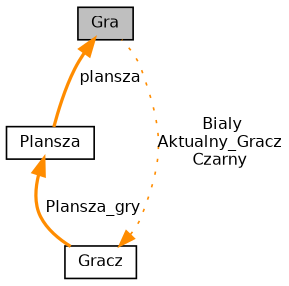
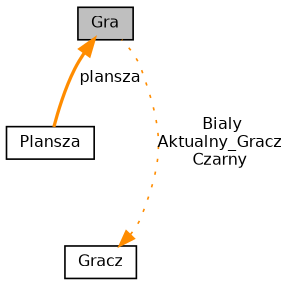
  digraph {
    node [color=black fillcolor=white fontname=Helvetica fontsize=10 shape=record style=filled]
    edge [color=darkorange dir=back fontname=Helvetica fontsize=10 labelfontname=Helvetica labelfontsize=10 style=bold]
    n1 [fillcolor=grey75 fontcolor=black height=0.2 label=Gra width=0.4]
    n2 [height=0.2 label=Plansza width=0.4]
    n3 [height=0.2 label=Gracz width=0.4]
    n1 -> n2 [label=" plansza"]
-   n2 -> n3 [label=" Plansza_gry"]
    n3 -> n1 [label=" Bialy\nAktualny_Gracz\nCzarny" style=dotted]
  }
